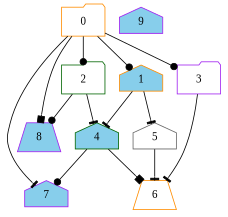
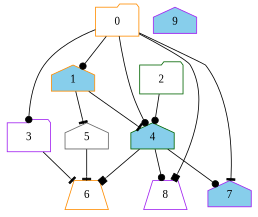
  digraph {
    fontname="Liberation Serif"
    node [Weight=82 color=purple fillcolor=white fontname="Liberation Serif" shape=house style=filled]
    edge [Weight=8 arrowhead=tee fontname="Liberation Serif"]
    0 [color=darkorange shape=folder]
    1 [Weight=136 color=darkorange fillcolor=skyblue]
    3 [Weight=136 shape=folder]
    4 [Weight=109 color=darkgreen fillcolor=skyblue]
    7 [Weight=95 fillcolor=skyblue]
-   8 [Weight=27 fillcolor=skyblue shape=trapezium]
+   8 [Weight=27 shape=trapezium]
    5 [color=gray40]
    6 [Weight=95 color=darkorange shape=trapezium]
    2 [Weight=54 color=darkgreen shape=folder]
    9 [Weight=54 fillcolor=skyblue]
    0 -> 1 [Weight=3 arrowhead=dot]
    0 -> 3 [Weight=3 arrowhead=dot]
-   0 -> 2 [Weight=2 arrowhead=dot]
+   0 -> 4 [Weight=2 arrowhead=dot]
    0 -> 7
    0 -> 8 [Weight=10 arrowhead=box]
    1 -> 4 [Weight=9]
    1 -> 5 [Weight=5]
    3 -> 6 [Weight=6]
    4 -> 7 [Weight=5 arrowhead=dot]
-   2 -> 8 [arrowhead=dot]
+   4 -> 8 [arrowhead=dot]
    4 -> 6 [Weight=7 arrowhead=box]
    5 -> 6
-   2 -> 4 [Weight=10]
+   2 -> 4 [Weight=10 arrowhead=dot]
  }
